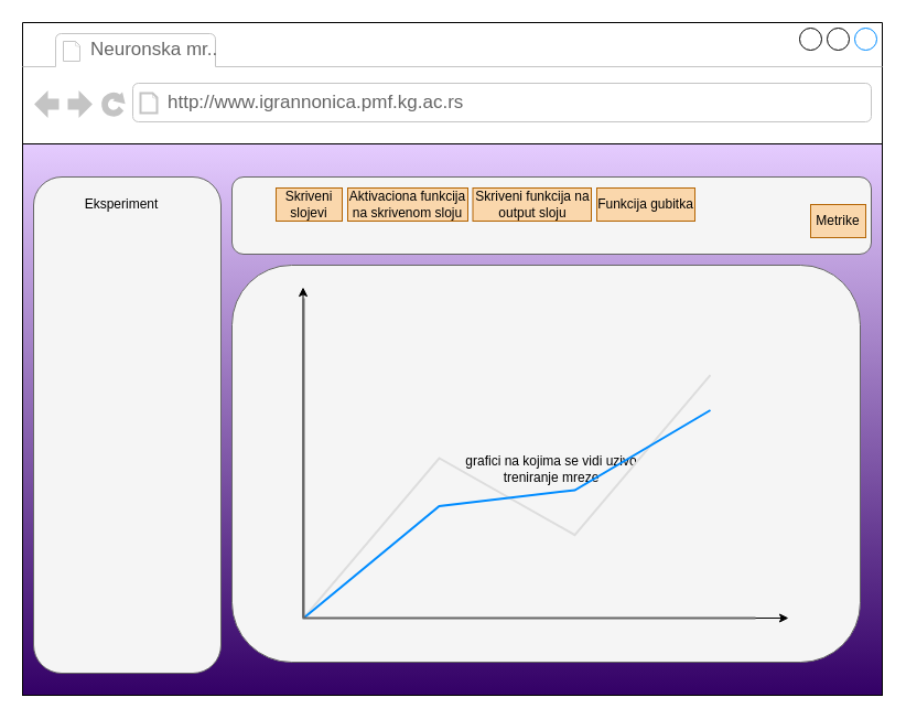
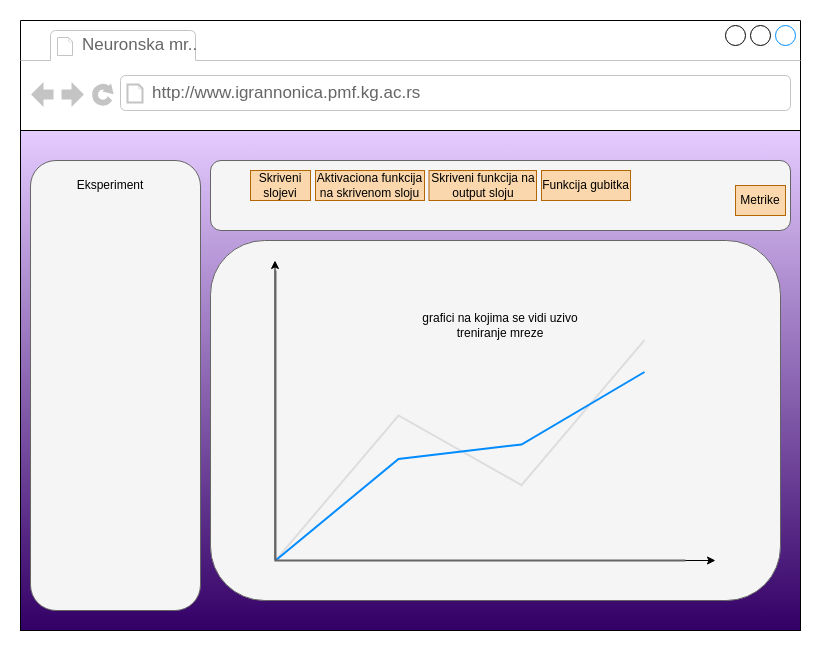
  <mxCell id="0" />
  <mxCell id="1" parent="0" />
  <mxCell id="2" value="" style="strokeWidth=1;shadow=0;dashed=0;align=center;html=1;shape=mxgraph.mockup.containers.browserWindow;rSize=0;strokeColor2=#008cff;strokeColor3=#c4c4c4;mainText=,;recursiveResize=0;" parent="1" vertex="1"><mxGeometry x="20" y="20" width="780" height="610" as="geometry" /></mxCell>
  <mxCell id="3" value="" style="rounded=0;whiteSpace=wrap;html=1;gradientColor=#330066;fillColor=#E5CCFF;" vertex="1" parent="2"><mxGeometry y="110" width="780" height="500" as="geometry" /></mxCell>
  <mxCell id="4" value="Neuronska mr.." style="strokeWidth=1;shadow=0;dashed=0;align=center;html=1;shape=mxgraph.mockup.containers.anchor;fontSize=17;fontColor=#666666;align=left;" parent="2" vertex="1"><mxGeometry x="60" y="12" width="100" height="26" as="geometry" /></mxCell>
  <mxCell id="5" value="http://www.igrannonica.pmf.kg.ac.rs" style="strokeWidth=1;shadow=0;dashed=0;align=center;html=1;shape=mxgraph.mockup.containers.anchor;rSize=0;fontSize=17;fontColor=#666666;align=left;" parent="2" vertex="1"><mxGeometry x="130" y="60" width="250" height="26" as="geometry" /></mxCell>
  <mxCell id="6" value="" style="rounded=1;whiteSpace=wrap;html=1;fillColor=#f5f5f5;fontColor=#333333;strokeColor=#666666;" parent="2" vertex="1"><mxGeometry x="10" y="140" width="170" height="450" as="geometry" /></mxCell>
  <mxCell id="7" value="" style="rounded=1;whiteSpace=wrap;html=1;fillColor=#f5f5f5;fontColor=#333333;strokeColor=#666666;" parent="2" vertex="1"><mxGeometry x="190" y="140" width="580" height="70" as="geometry" /></mxCell>
  <mxCell id="8" value="Eksperiment" style="text;html=1;strokeColor=none;fillColor=none;align=center;verticalAlign=middle;whiteSpace=wrap;rounded=0;" parent="2" vertex="1"><mxGeometry x="60" y="150" width="60" height="30" as="geometry" /></mxCell>
  <mxCell id="9" value="Aktivaciona funkcija na skrivenom sloju" style="rounded=0;whiteSpace=wrap;html=1;fillColor=#fad7ac;strokeColor=#b46504;" parent="2" vertex="1"><mxGeometry x="295" y="150" width="109" height="30" as="geometry" /></mxCell>
  <mxCell id="10" value="Skriveni funkcija na output sloju" style="rounded=0;whiteSpace=wrap;html=1;fillColor=#fad7ac;strokeColor=#b46504;" parent="2" vertex="1"><mxGeometry x="408.5" y="150" width="107.5" height="30" as="geometry" /></mxCell>
  <mxCell id="11" value="Funkcija gubitka" style="rounded=0;whiteSpace=wrap;html=1;fillColor=#fad7ac;strokeColor=#b46504;" parent="2" vertex="1"><mxGeometry x="521" y="150" width="89" height="30" as="geometry" /></mxCell>
  <mxCell id="12" value="Skriveni slojevi" style="rounded=0;whiteSpace=wrap;html=1;fillColor=#fad7ac;strokeColor=#b46504;" parent="2" vertex="1"><mxGeometry x="230" y="150" width="60" height="30" as="geometry" /></mxCell>
  <mxCell id="13" value="Metrike" style="rounded=0;whiteSpace=wrap;html=1;fillColor=#fad7ac;strokeColor=#b46504;" parent="2" vertex="1"><mxGeometry x="715" y="165" width="50" height="30" as="geometry" /></mxCell>
  <mxCell id="14" value="" style="rounded=1;whiteSpace=wrap;html=1;fillColor=#f5f5f5;fontColor=#333333;strokeColor=#666666;" parent="2" vertex="1"><mxGeometry x="190" y="220" width="570" height="360" as="geometry" /></mxCell>
  <mxCell id="15" value="" style="endArrow=classic;html=1;rounded=0;" parent="2" edge="1"><mxGeometry width="50" height="50" relative="1" as="geometry"><mxPoint x="254.5" y="540" as="sourcePoint" /><mxPoint x="254.5" y="240" as="targetPoint" /></mxGeometry></mxCell>
  <mxCell id="16" value="" style="endArrow=classic;html=1;rounded=0;" parent="2" edge="1"><mxGeometry width="50" height="50" relative="1" as="geometry"><mxPoint x="255" y="540" as="sourcePoint" /><mxPoint x="695" y="540" as="targetPoint" /></mxGeometry></mxCell>
- <mxCell id="17" value="grafici na kojima se vidi uzivo treniranje mreze" style="text;html=1;strokeColor=none;fillColor=none;align=center;verticalAlign=middle;whiteSpace=wrap;rounded=0;" parent="2" vertex="1"><mxGeometry x="385" y="390" width="190" height="30" as="geometry" /></mxCell>
+ <mxCell id="17" value="grafici na kojima se vidi uzivo treniranje mreze" style="text;html=1;strokeColor=none;fillColor=none;align=center;verticalAlign=middle;whiteSpace=wrap;rounded=0;" parent="2" vertex="1"><mxGeometry x="385" y="290" width="190" height="30" as="geometry" /></mxCell>
  <mxCell id="18" value="" style="verticalLabelPosition=bottom;shadow=0;dashed=0;align=center;html=1;verticalAlign=top;strokeWidth=1;shape=mxgraph.mockup.graphics.lineChart;strokeColor2=#666666;strokeColor3=#008cff;strokeColor4=#dddddd;fillColor=none;strokeColor=none;" vertex="1" parent="2"><mxGeometry x="255" y="250" width="410" height="290" as="geometry" /></mxCell>
